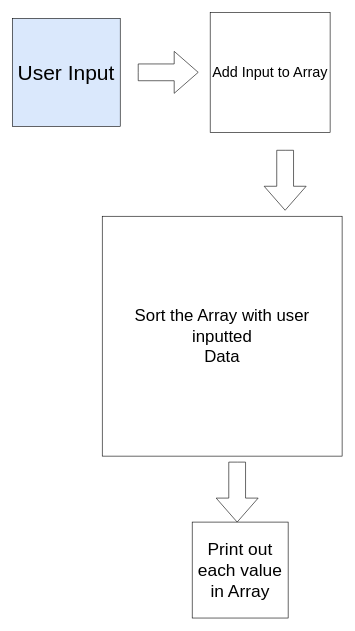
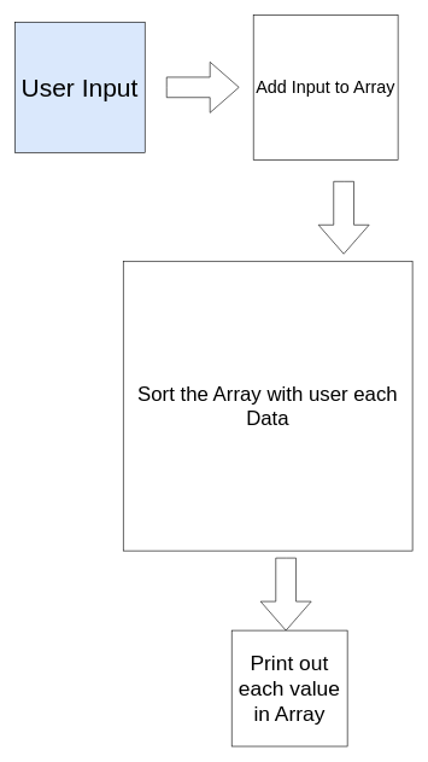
  <mxCell id="0" />
  <mxCell id="1" parent="0" />
  <mxCell id="2" value="&lt;font style=&quot;font-size: 35px;&quot;&gt;User Input&lt;/font&gt;" style="whiteSpace=wrap;html=1;aspect=fixed;fillColor=#dae8fc;" parent="1" vertex="1"><mxGeometry x="20" y="30" width="180" height="180" as="geometry" /></mxCell>
  <mxCell id="3" value="" style="html=1;shadow=0;dashed=0;align=center;verticalAlign=middle;shape=mxgraph.arrows2.arrow;dy=0.6;dx=40;notch=0;" parent="1" vertex="1"><mxGeometry x="230" y="85" width="100" height="70" as="geometry" /></mxCell>
  <mxCell id="4" value="&lt;font style=&quot;font-size: 24px;&quot;&gt;Add Input to Array&lt;/font&gt;" style="whiteSpace=wrap;html=1;aspect=fixed;" parent="1" vertex="1"><mxGeometry x="350" y="20" width="200" height="200" as="geometry" /></mxCell>
  <mxCell id="5" value="" style="html=1;shadow=0;dashed=0;align=center;verticalAlign=middle;shape=mxgraph.arrows2.arrow;dy=0.6;dx=40;direction=south;notch=0;" parent="1" vertex="1"><mxGeometry x="440" y="250" width="70" height="100" as="geometry" /></mxCell>
- <mxCell id="6" value="&lt;div&gt;&lt;font style=&quot;font-size: 28px;&quot;&gt;Sort the Array with user inputted&lt;/font&gt;&lt;/div&gt;&lt;div&gt;&lt;font style=&quot;font-size: 28px;&quot;&gt;Data&lt;/font&gt;&lt;/div&gt;" style="whiteSpace=wrap;html=1;aspect=fixed;" parent="1" vertex="1"><mxGeometry x="170" y="360" width="400" height="400" as="geometry" /></mxCell>
+ <mxCell id="6" value="&lt;div&gt;&lt;font style=&quot;font-size: 28px;&quot;&gt;Sort the Array with user each&lt;/font&gt;&lt;/div&gt;&lt;div&gt;&lt;font style=&quot;font-size: 28px;&quot;&gt;Data&lt;/font&gt;&lt;/div&gt;" style="whiteSpace=wrap;html=1;aspect=fixed;" parent="1" vertex="1"><mxGeometry x="170" y="360" width="400" height="400" as="geometry" /></mxCell>
  <mxCell id="7" value="" style="html=1;shadow=0;dashed=0;align=center;verticalAlign=middle;shape=mxgraph.arrows2.arrow;dy=0.6;dx=40;direction=south;notch=0;" parent="1" vertex="1"><mxGeometry x="360" y="770" width="70" height="100" as="geometry" /></mxCell>
  <mxCell id="8" value="&lt;font style=&quot;font-size: 29px;&quot;&gt;Print out each value in Array&lt;/font&gt;" style="whiteSpace=wrap;html=1;aspect=fixed;" parent="1" vertex="1"><mxGeometry x="320" y="870" width="160" height="160" as="geometry" /></mxCell>
